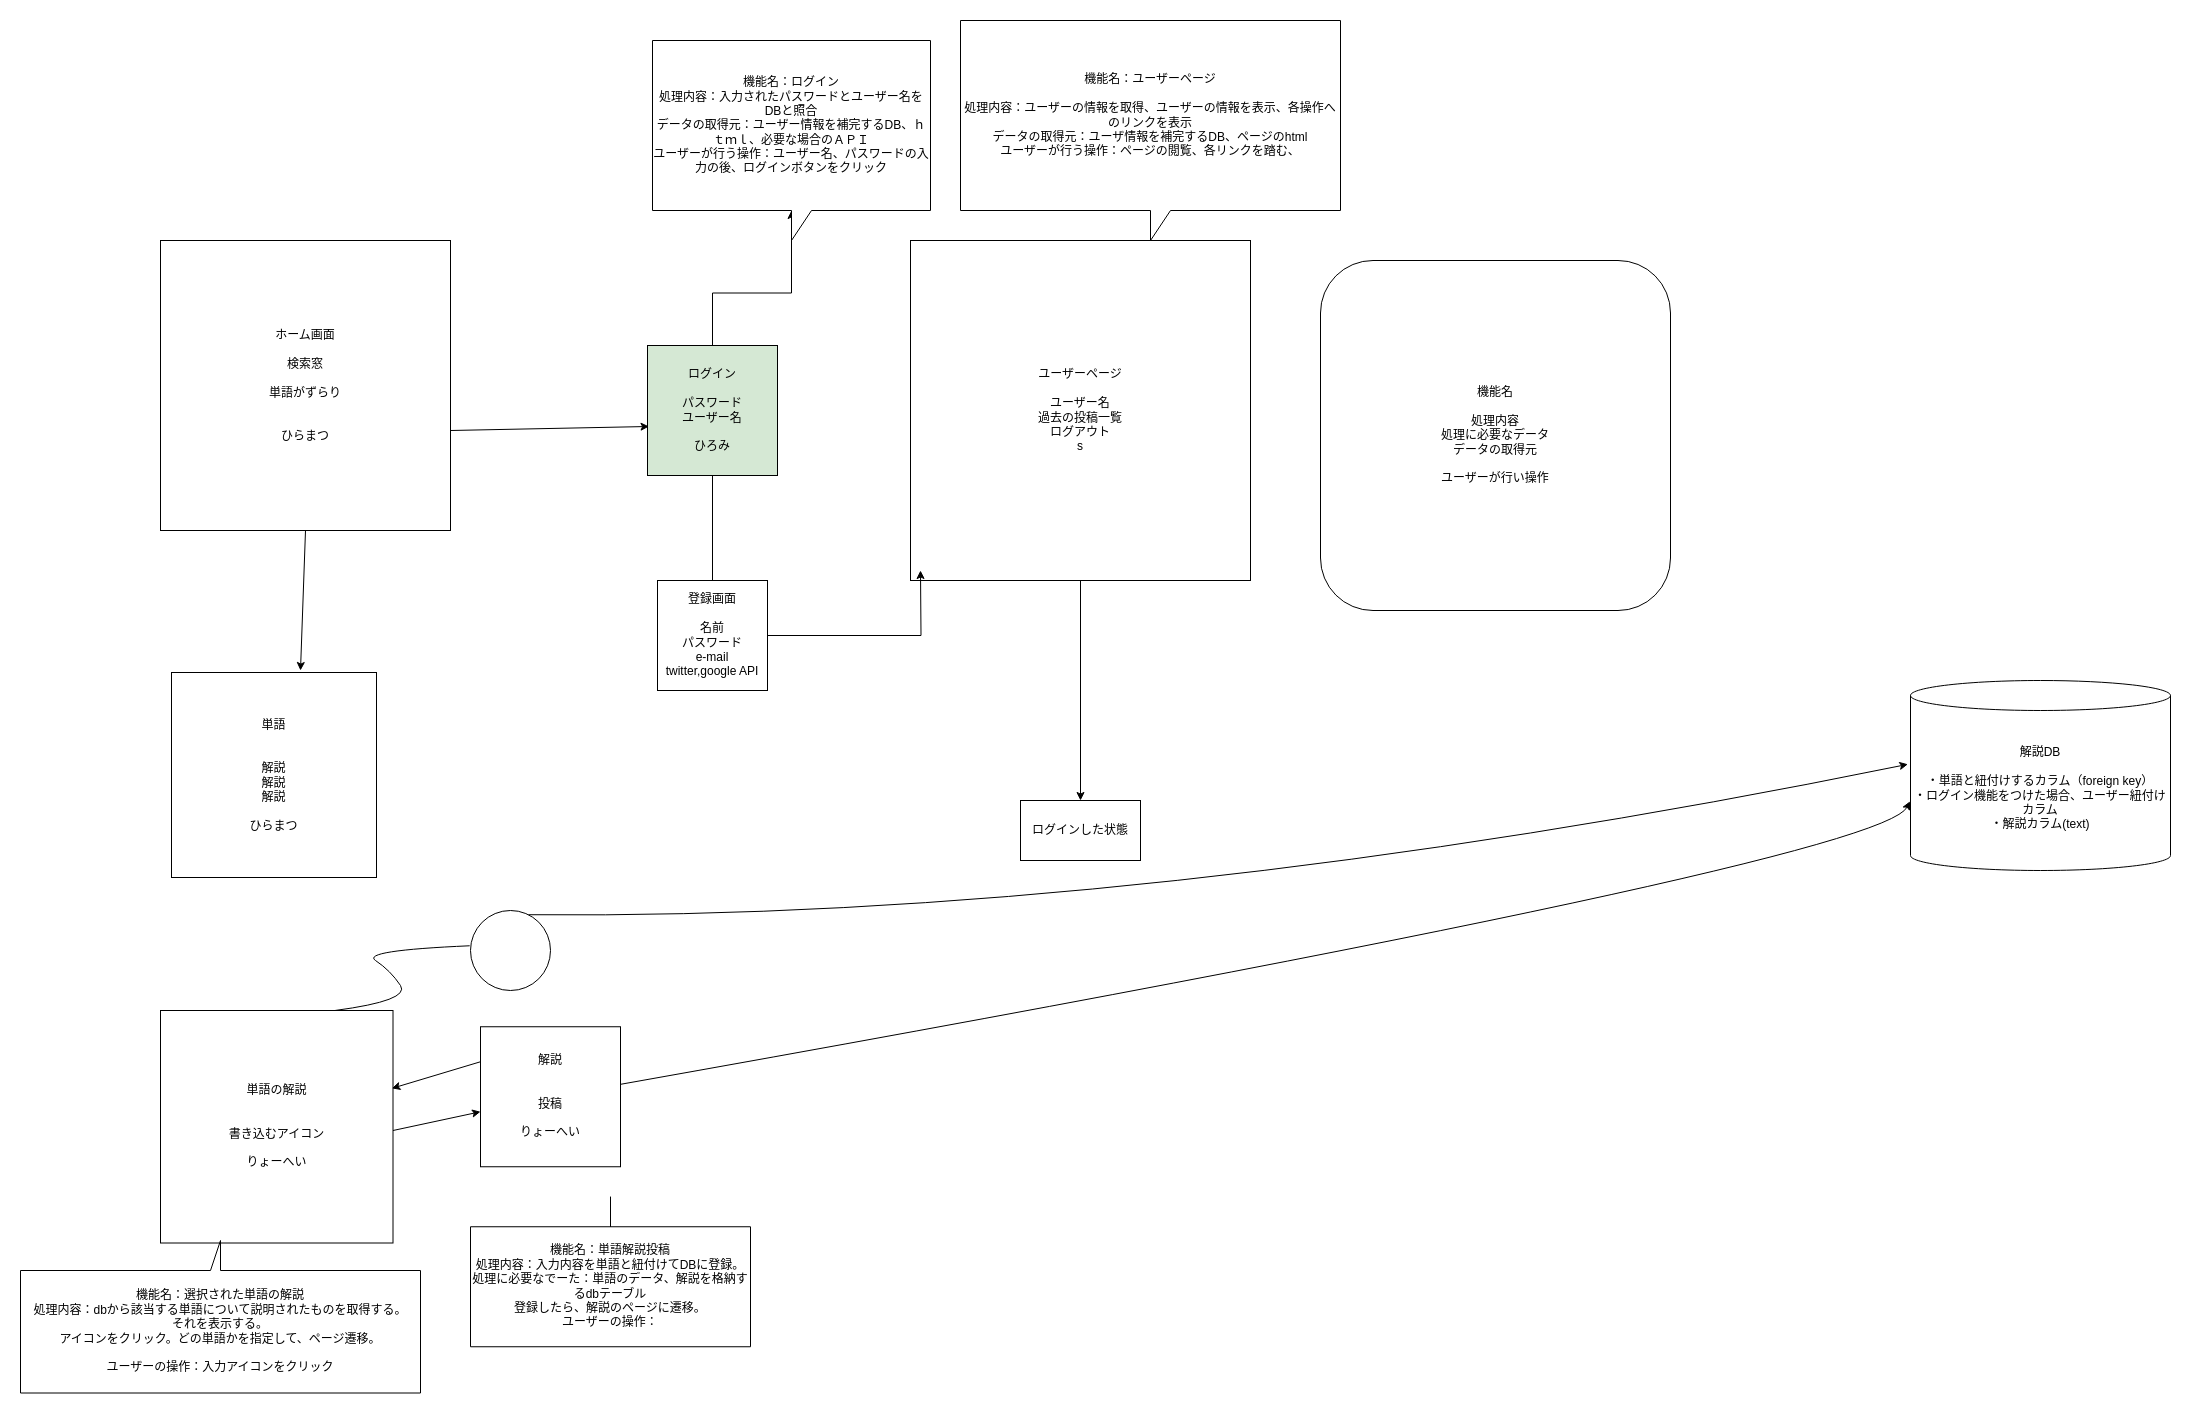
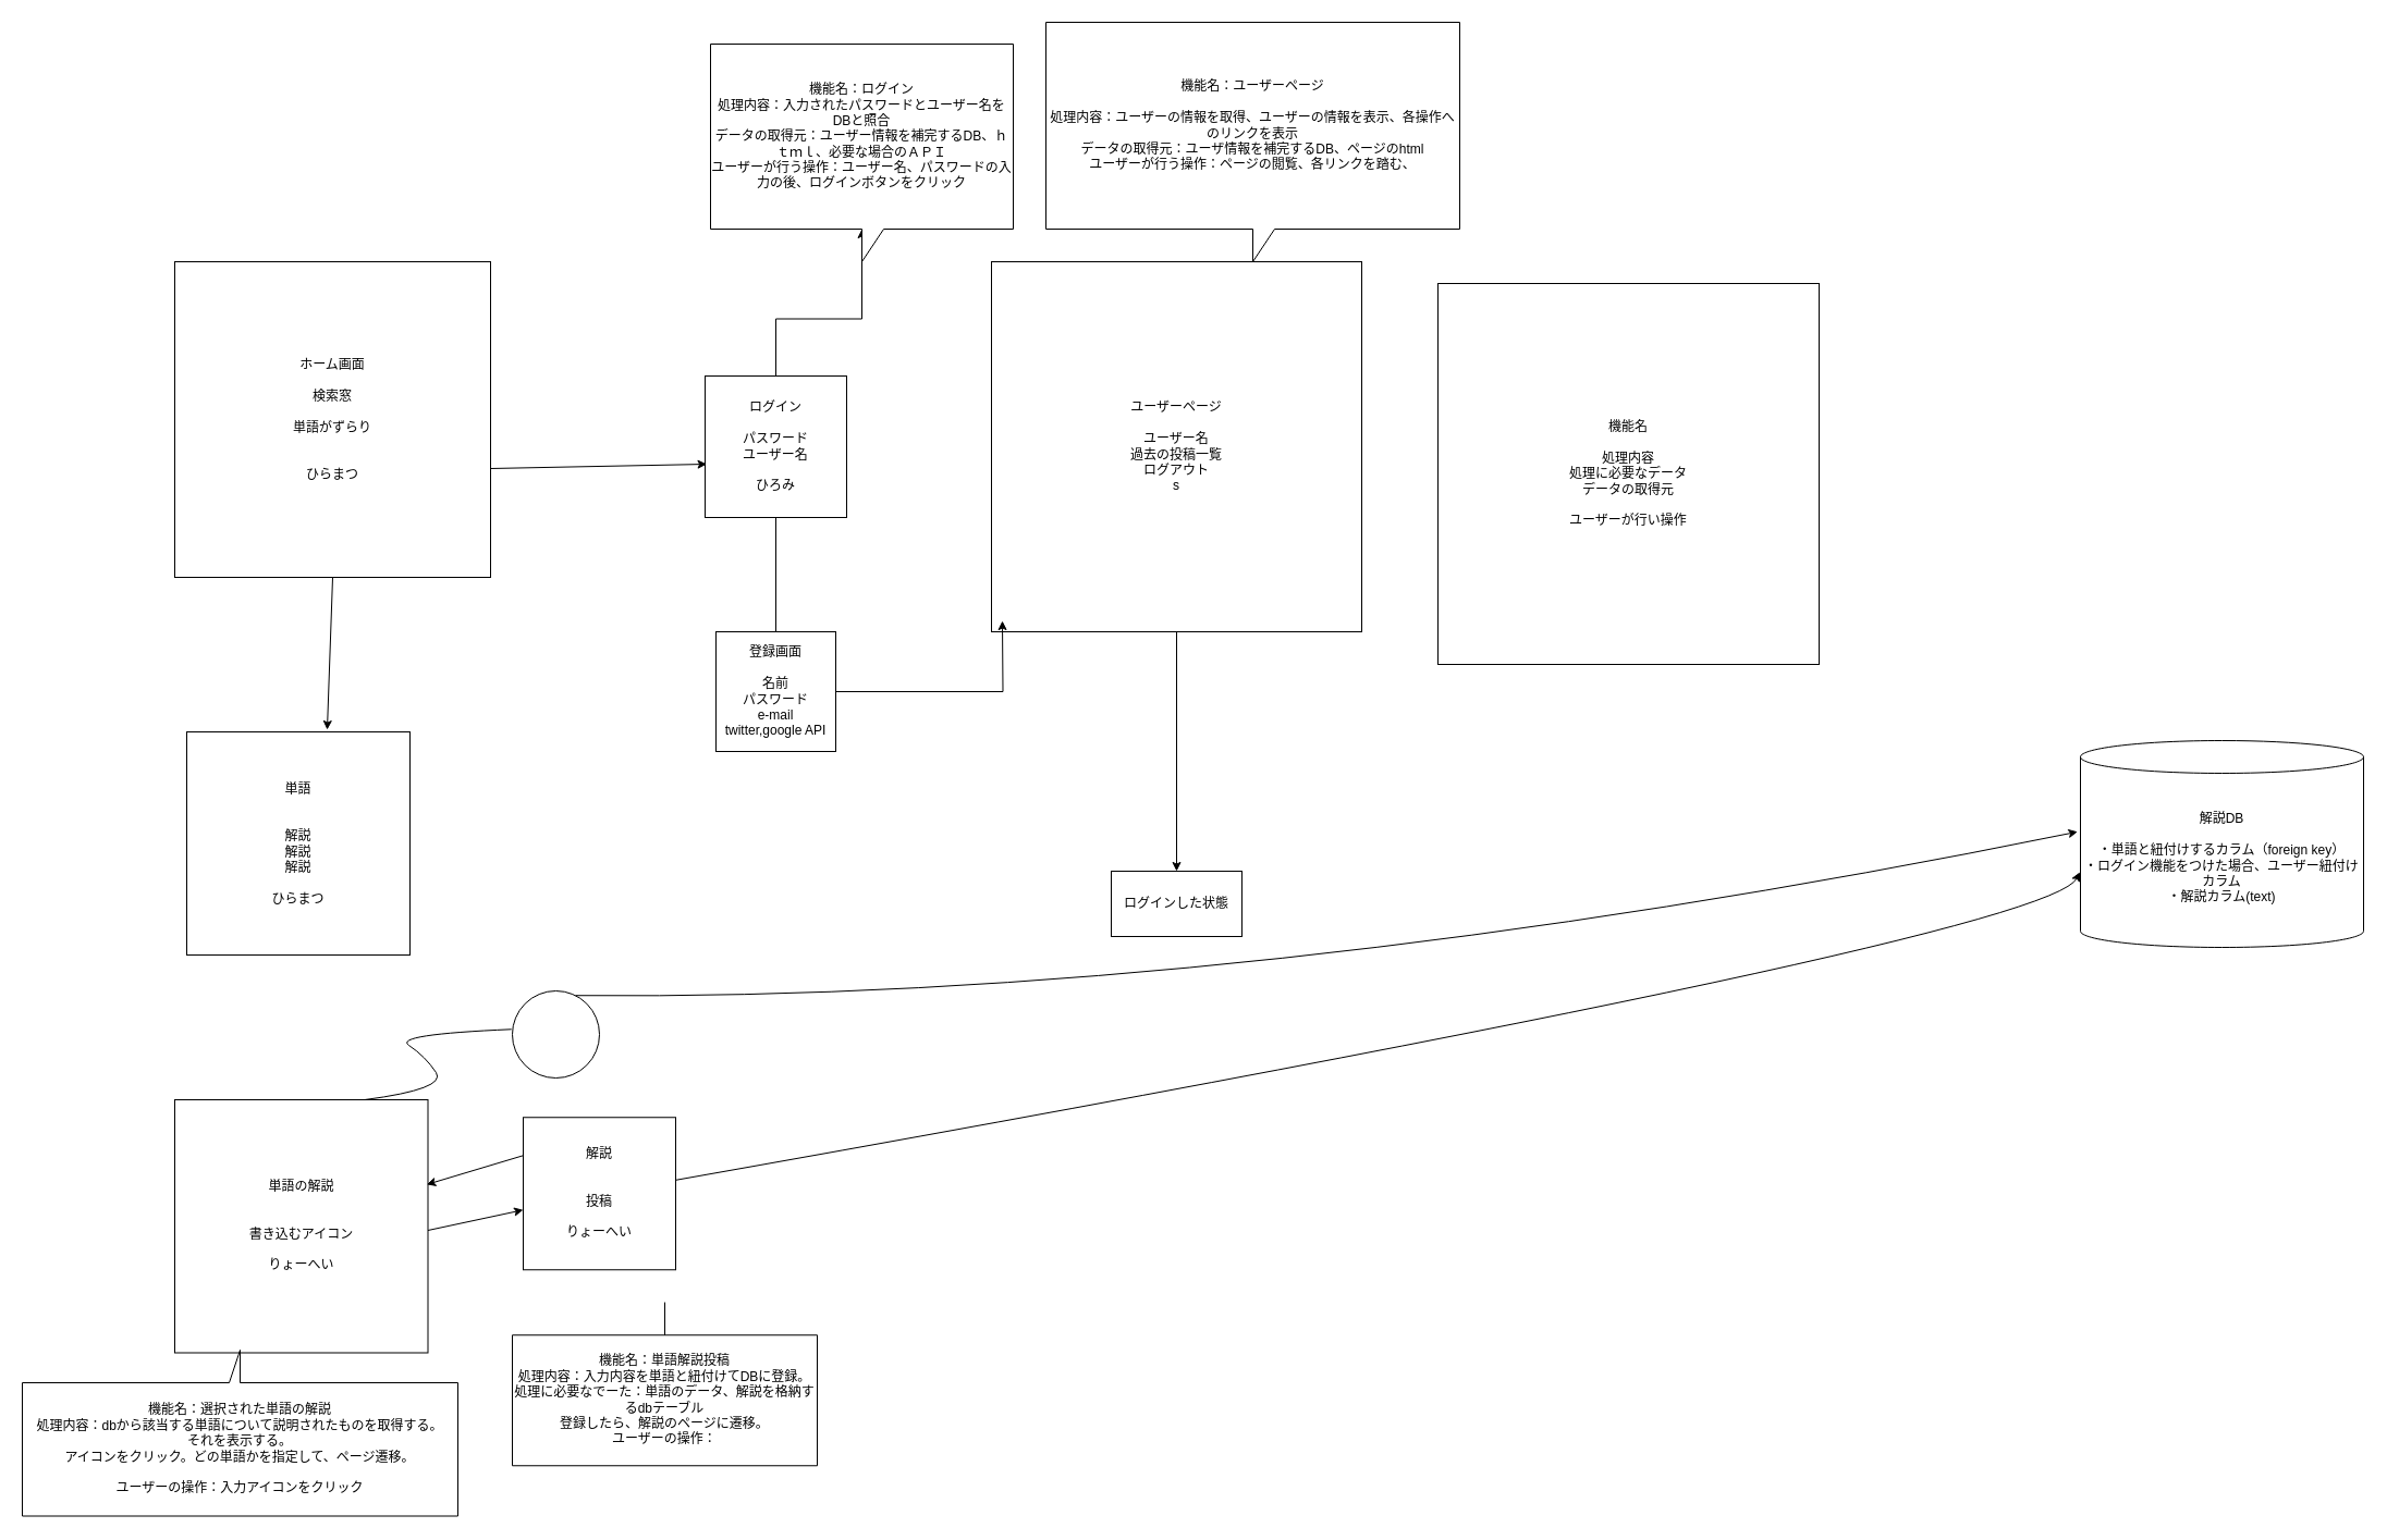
  <mxCell id="0" />
  <mxCell id="1" parent="0" />
  <mxCell id="2" value="ホーム画面&lt;br&gt;&lt;br&gt;検索窓&lt;br&gt;&lt;br&gt;単語がずらり&lt;br&gt;&lt;br&gt;&lt;br&gt;ひらまつ" style="whiteSpace=wrap;html=1;aspect=fixed;" parent="1" vertex="1"><mxGeometry x="160" y="240" width="290" height="290" as="geometry" /></mxCell>
  <mxCell id="3" value="" style="endArrow=classic;html=1;exitX=0.5;exitY=1;exitDx=0;exitDy=0;" parent="1" source="2" edge="1"><mxGeometry width="50" height="50" relative="1" as="geometry"><mxPoint x="300" y="600" as="sourcePoint" /><mxPoint x="300" y="670" as="targetPoint" /></mxGeometry></mxCell>
  <mxCell id="4" value="単語&lt;br&gt;&lt;br&gt;&lt;br&gt;解説&lt;br&gt;解説&lt;br&gt;解説&lt;br&gt;&lt;br&gt;ひらまつ" style="whiteSpace=wrap;html=1;aspect=fixed;" parent="1" vertex="1"><mxGeometry x="171" y="672" width="205" height="205" as="geometry" /></mxCell>
  <mxCell id="5" value="単語の解説&lt;br&gt;&lt;br&gt;&lt;br&gt;書き込むアイコン&lt;br&gt;&lt;br&gt;りょーへい" style="whiteSpace=wrap;html=1;aspect=fixed;" parent="1" vertex="1"><mxGeometry x="160" y="1010" width="232.5" height="232.5" as="geometry" /></mxCell>
  <mxCell id="6" value="" style="endArrow=classic;html=1;" parent="1" target="7" edge="1"><mxGeometry width="50" height="50" relative="1" as="geometry"><mxPoint x="392.5" y="1130" as="sourcePoint" /><mxPoint x="443" y="1130" as="targetPoint" /></mxGeometry></mxCell>
  <mxCell id="7" value="解説&lt;br&gt;&lt;br&gt;&lt;br&gt;投稿&lt;br&gt;&lt;br&gt;りょーへい" style="whiteSpace=wrap;html=1;aspect=fixed;" parent="1" vertex="1"><mxGeometry x="480" y="1026.25" width="140" height="140" as="geometry" /></mxCell>
  <mxCell id="8" value="" style="edgeStyle=orthogonalEdgeStyle;rounded=0;orthogonalLoop=1;jettySize=auto;html=1;" parent="1" source="9" target="16" edge="1"><mxGeometry relative="1" as="geometry" /></mxCell>
  <mxCell id="9" value="ユーザーページ&lt;br&gt;&lt;br&gt;ユーザー名&lt;br&gt;過去の投稿一覧&lt;br&gt;ログアウト&lt;br&gt;s&lt;br&gt;" style="whiteSpace=wrap;html=1;aspect=fixed;" parent="1" vertex="1"><mxGeometry x="910" y="240" width="340" height="340" as="geometry" /></mxCell>
  <mxCell id="10" value="" style="edgeStyle=orthogonalEdgeStyle;rounded=0;orthogonalLoop=1;jettySize=auto;html=1;" parent="1" source="12" edge="1"><mxGeometry relative="1" as="geometry"><mxPoint x="712" y="590" as="targetPoint" /></mxGeometry></mxCell>
  <mxCell id="11" value="" style="edgeStyle=orthogonalEdgeStyle;rounded=0;orthogonalLoop=1;jettySize=auto;html=1;" parent="1" source="12" target="19" edge="1"><mxGeometry relative="1" as="geometry" /></mxCell>
- <mxCell id="12" value="ログイン&lt;br&gt;&lt;br&gt;パスワード&lt;br&gt;ユーザー名&lt;br&gt;&lt;br&gt;ひろみ" style="whiteSpace=wrap;html=1;aspect=fixed;fillColor=#d5e8d4;" parent="1" vertex="1"><mxGeometry x="647" y="345" width="130" height="130" as="geometry" /></mxCell>
+ <mxCell id="12" value="ログイン&lt;br&gt;&lt;br&gt;パスワード&lt;br&gt;ユーザー名&lt;br&gt;&lt;br&gt;ひろみ" style="whiteSpace=wrap;html=1;aspect=fixed;" parent="1" vertex="1"><mxGeometry x="647" y="345" width="130" height="130" as="geometry" /></mxCell>
  <mxCell id="13" value="" style="endArrow=classic;html=1;entryX=0.012;entryY=0.623;entryDx=0;entryDy=0;entryPerimeter=0;" parent="1" target="12" edge="1"><mxGeometry width="50" height="50" relative="1" as="geometry"><mxPoint x="450" y="430" as="sourcePoint" /><mxPoint x="500" y="380" as="targetPoint" /></mxGeometry></mxCell>
  <mxCell id="14" value="" style="edgeStyle=orthogonalEdgeStyle;rounded=0;orthogonalLoop=1;jettySize=auto;html=1;" parent="1" source="15" edge="1"><mxGeometry relative="1" as="geometry"><mxPoint x="920" y="570" as="targetPoint" /></mxGeometry></mxCell>
  <mxCell id="15" value="登録画面&lt;br&gt;&lt;br&gt;名前&lt;br&gt;パスワード&lt;br&gt;e-mail&lt;br&gt;twitter,google API" style="whiteSpace=wrap;html=1;aspect=fixed;" parent="1" vertex="1"><mxGeometry x="657" y="580" width="110" height="110" as="geometry" /></mxCell>
  <mxCell id="16" value="ログインした状態" style="whiteSpace=wrap;html=1;" parent="1" vertex="1"><mxGeometry x="1020" y="800" width="120" height="60" as="geometry" /></mxCell>
- <mxCell id="17" value="機能名&lt;br&gt;&lt;br&gt;処理内容&lt;br&gt;処理に必要なデータ&lt;br&gt;データの取得元&lt;br&gt;&lt;br&gt;ユーザーが行い操作" style="whiteSpace=wrap;html=1;aspect=fixed;rounded=1;" parent="1" vertex="1"><mxGeometry x="1320" y="260" width="350" height="350" as="geometry" /></mxCell>
+ <mxCell id="17" value="機能名&lt;br&gt;&lt;br&gt;処理内容&lt;br&gt;処理に必要なデータ&lt;br&gt;データの取得元&lt;br&gt;&lt;br&gt;ユーザーが行い操作" style="whiteSpace=wrap;html=1;aspect=fixed;" parent="1" vertex="1"><mxGeometry x="1320" y="260" width="350" height="350" as="geometry" /></mxCell>
  <mxCell id="18" value="機能名：ユーザーページ&lt;br&gt;&lt;br&gt;処理内容：ユーザーの情報を取得、ユーザーの情報を表示、各操作へのリンクを表示&lt;br&gt;データの取得元：ユーザ情報を補完するDB、ページのhtml&lt;br&gt;ユーザーが行う操作：ページの閲覧、各リンクを踏む、" style="shape=callout;whiteSpace=wrap;html=1;perimeter=calloutPerimeter;" parent="1" vertex="1"><mxGeometry x="960" y="20" width="380" height="220" as="geometry" /></mxCell>
  <mxCell id="19" value="機能名：ログイン&lt;br&gt;処理内容：入力されたパスワードとユーザー名をDBと照合&lt;br&gt;データの取得元：ユーザー情報を補完するDB、ｈｔｍｌ、必要な場合のＡＰＩ&lt;br&gt;ユーザーが行う操作：ユーザー名、パスワードの入力の後、ログインボタンをクリック" style="shape=callout;whiteSpace=wrap;html=1;perimeter=calloutPerimeter;" parent="1" vertex="1"><mxGeometry x="652" y="40" width="278" height="200" as="geometry" /></mxCell>
  <mxCell id="20" value="機能名：選択された単語の解説&lt;br&gt;処理内容：dbから該当する単語について説明されたものを取得する。&lt;br&gt;それを表示する。&lt;br&gt;アイコンをクリック。どの単語かを指定して、ページ遷移。&lt;br&gt;&lt;br&gt;ユーザーの操作：入力アイコンをクリック" style="shape=callout;whiteSpace=wrap;html=1;perimeter=calloutPerimeter;base=10;direction=west;rotation=0;" vertex="1" parent="1"><mxGeometry x="20" y="1240" width="400" height="152.5" as="geometry" /></mxCell>
  <mxCell id="21" value="機能名：単語解説投稿&lt;br&gt;処理内容：入力内容を単語と紐付けてDBに登録。&lt;br&gt;処理に必要なでーた：単語のデータ、解説を格納するdbテーブル&lt;br&gt;登録したら、解説のページに遷移。&lt;br&gt;ユーザーの操作：" style="shape=callout;whiteSpace=wrap;html=1;perimeter=calloutPerimeter;direction=west;base=0;" vertex="1" parent="1"><mxGeometry x="470" y="1196.25" width="280" height="150" as="geometry" /></mxCell>
  <mxCell id="22" value="" style="endArrow=classic;html=1;exitX=0;exitY=0.25;exitDx=0;exitDy=0;entryX=0.995;entryY=0.335;entryDx=0;entryDy=0;entryPerimeter=0;" edge="1" parent="1" source="7" target="5"><mxGeometry width="50" height="50" relative="1" as="geometry"><mxPoint x="460" y="1080" as="sourcePoint" /><mxPoint x="390" y="1030" as="targetPoint" /></mxGeometry></mxCell>
  <mxCell id="23" value="解説DB&lt;br&gt;&lt;br&gt;・単語と紐付けするカラム（foreign key）&lt;br&gt;・ログイン機能をつけた場合、ユーザー紐付けカラム&lt;br&gt;・解説カラム(text)&lt;br&gt;" style="shape=cylinder3;whiteSpace=wrap;html=1;boundedLbl=1;backgroundOutline=1;size=15;" vertex="1" parent="1"><mxGeometry x="1910" y="680" width="260" height="190" as="geometry" /></mxCell>
  <mxCell id="24" value="" style="curved=1;endArrow=classic;html=1;entryX=-0.002;entryY=0.636;entryDx=0;entryDy=0;entryPerimeter=0;" edge="1" parent="1" source="7" target="23"><mxGeometry width="50" height="50" relative="1" as="geometry"><mxPoint x="620" y="1176.25" as="sourcePoint" /><mxPoint x="690.711" y="1126.25" as="targetPoint" /><Array as="points"><mxPoint x="1880" y="860" /></Array></mxGeometry></mxCell>
  <mxCell id="25" value="" style="curved=1;endArrow=classic;html=1;exitX=0.75;exitY=0;exitDx=0;exitDy=0;entryX=-0.01;entryY=0.441;entryDx=0;entryDy=0;entryPerimeter=0;startArrow=none;" edge="1" parent="1" source="26" target="23"><mxGeometry width="50" height="50" relative="1" as="geometry"><mxPoint x="340" y="1006" as="sourcePoint" /><mxPoint x="1822.778" y="830" as="targetPoint" /><Array as="points"><mxPoint x="1140" y="920" /></Array></mxGeometry></mxCell>
  <mxCell id="26" value="" style="ellipse;whiteSpace=wrap;html=1;aspect=fixed;" vertex="1" parent="1"><mxGeometry x="470" y="910" width="80" height="80" as="geometry" /></mxCell>
  <mxCell id="27" value="" style="curved=1;endArrow=none;html=1;exitX=0.75;exitY=0;exitDx=0;exitDy=0;entryX=-0.01;entryY=0.441;entryDx=0;entryDy=0;entryPerimeter=0;" edge="1" parent="1" source="5" target="26"><mxGeometry width="50" height="50" relative="1" as="geometry"><mxPoint x="334.375" y="1010" as="sourcePoint" /><mxPoint x="1907.4" y="763.79" as="targetPoint" /><Array as="points"><mxPoint x="410" y="1000" /><mxPoint x="390" y="970" /><mxPoint x="360" y="950" /></Array></mxGeometry></mxCell>
